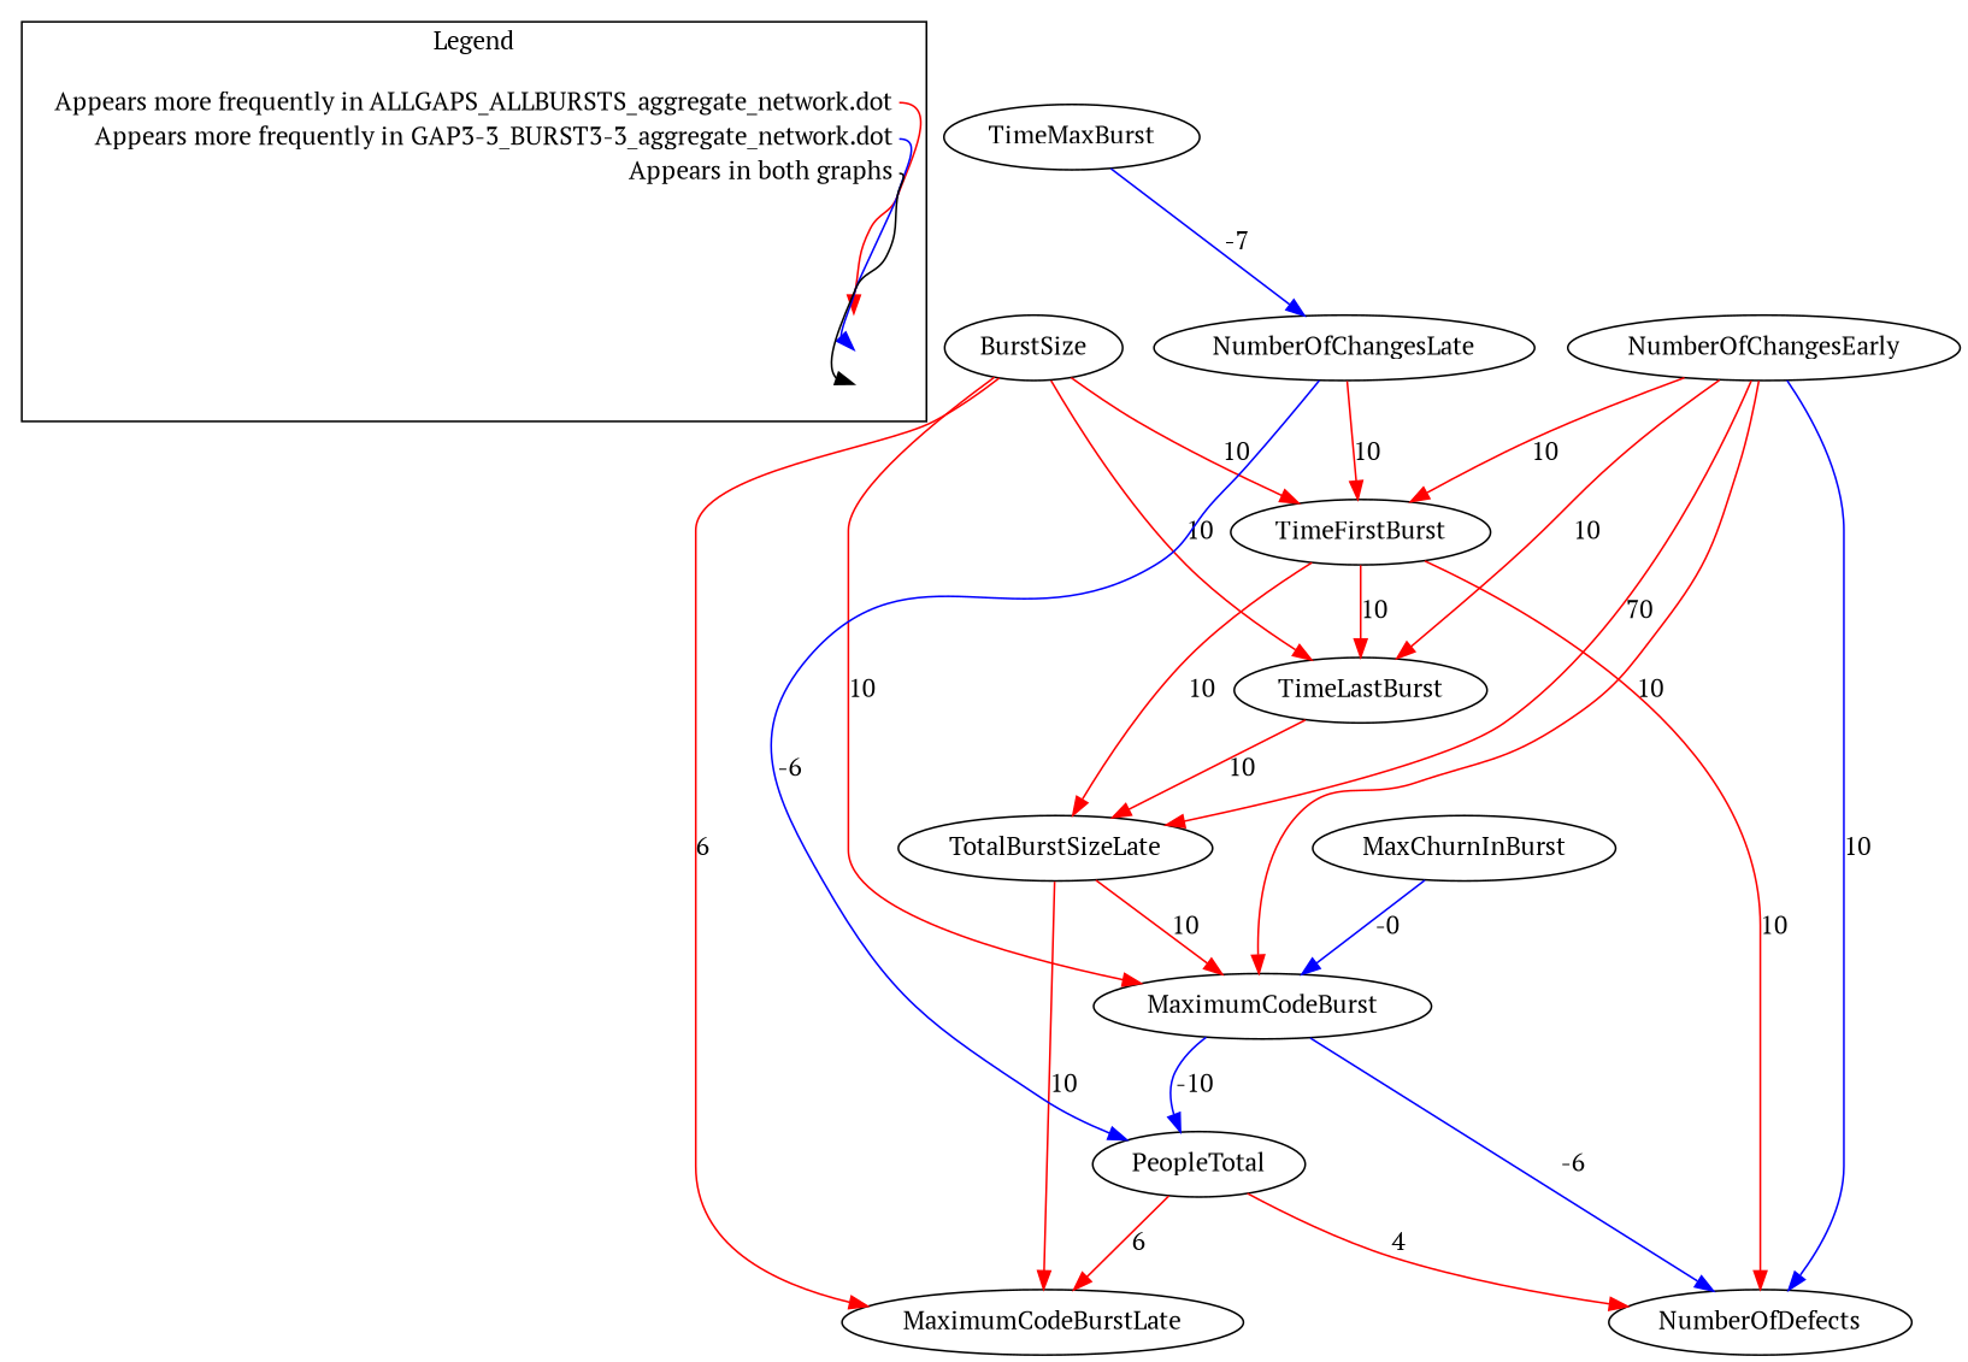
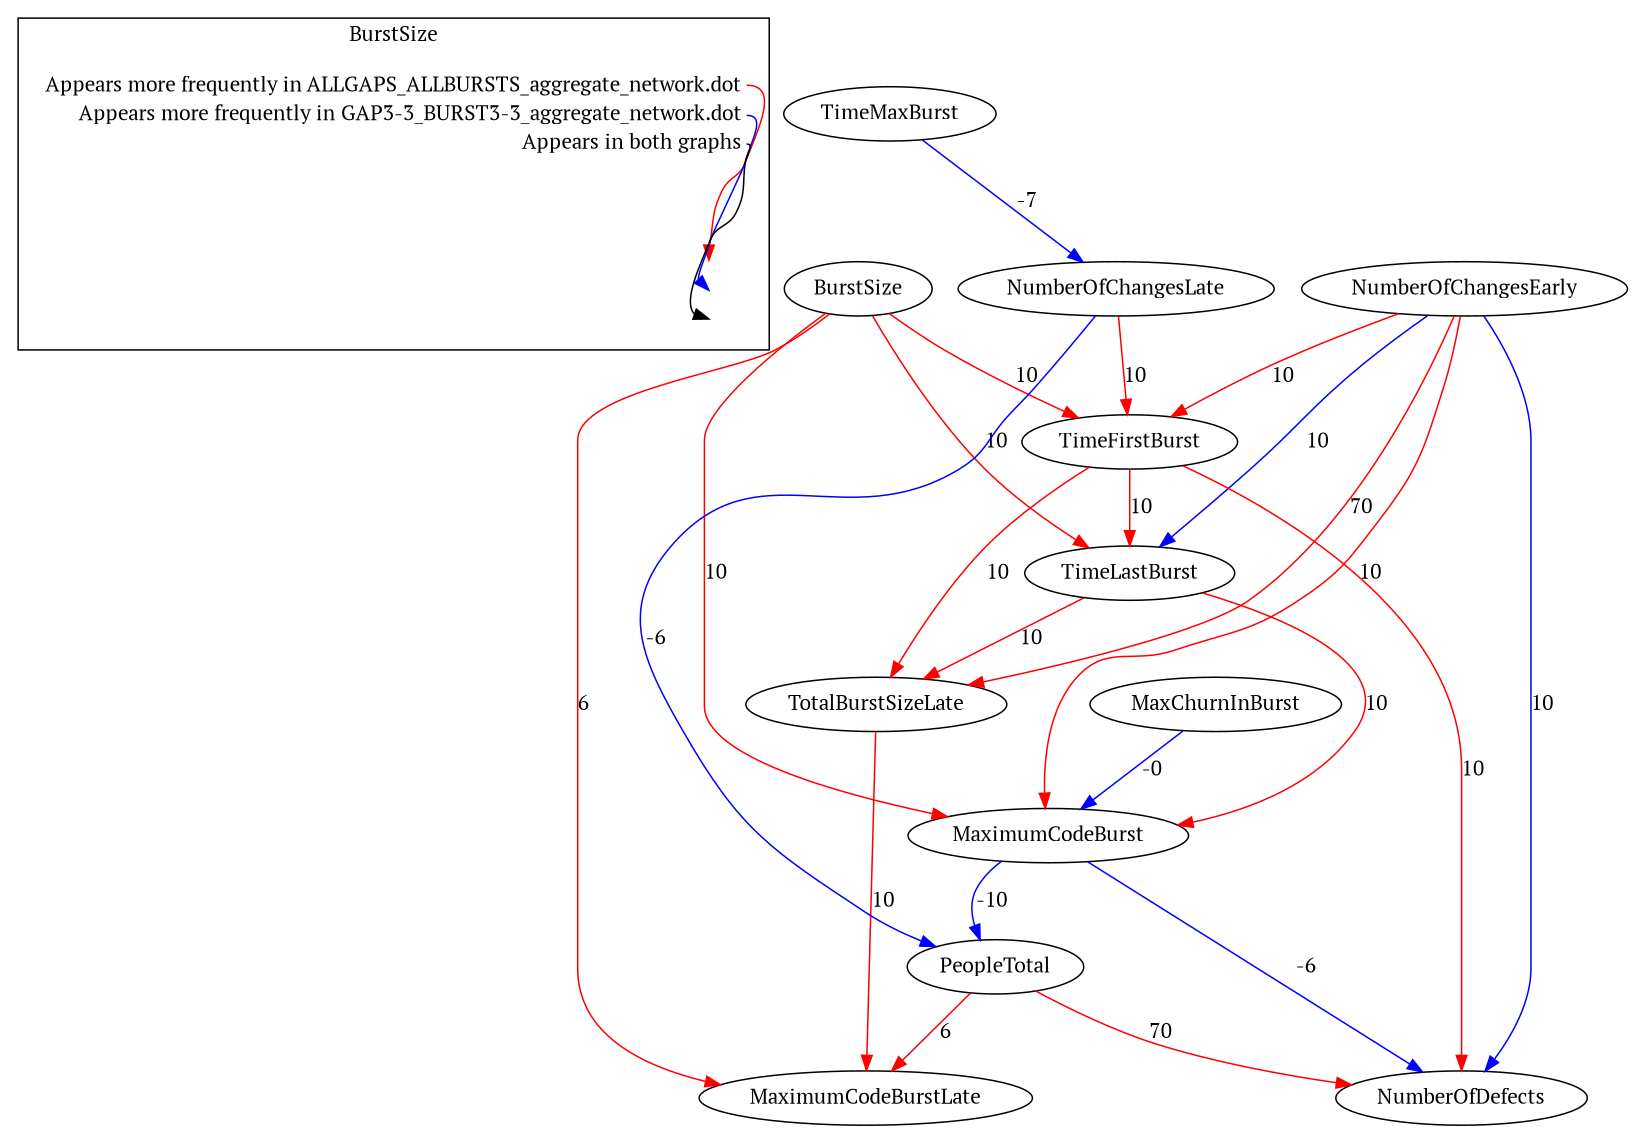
  digraph {
    fontname="PT Serif"
    rankdir=TB
    node [fontname="PT Serif"]
    edge [color=red fontname="PT Serif" weight=10]
    n1 [label=<<table border="0" cellpadding="2" cellspacing="0" cellborder="0">       <tr><td align="right" port="i1">Appears more frequently in ALLGAPS_ALLBURSTS_aggregate_network.dot</td></tr>       <tr><td align="right" port="i2">Appears more frequently in GAP3-3_BURST3-3_aggregate_network.dot</td></tr>       <tr><td align="right" port="i3">Appears in both graphs</td></tr>       </table>> shape=plaintext]
    n2 [label=<<table border="0" cellpadding="2" cellspacing="0" cellborder="0">       <tr><td port="i1">&nbsp;</td></tr>       <tr><td port="i2">&nbsp;</td></tr>       <tr><td port="i3">&nbsp;</td></tr>       </table>> shape=plaintext]
    NumberOfChangesEarly
    MaximumCodeBurst
    NumberOfDefects
    TotalBurstSizeLate
    TimeLastBurst
    TimeFirstBurst
    PeopleTotal
    MaximumCodeBurstLate
    BurstSize
    NumberOfChangesLate
    TimeMaxBurst
    MaxChurnInBurst
    subgraph cluster_1 {
-     label=Legend
+     label=BurstSize
      n1
      n2
    }
    n1 -> n2 [headport="i1:w" tailport="i1:e" weight=""]
    n1 -> n2 [color=blue headport="i2:w" tailport="i2:e" weight=""]
    n1 -> n2 [color=black headport="i3:w" tailport="i3:e" weight=""]
    NumberOfChangesEarly -> MaximumCodeBurst [label=10]
    NumberOfChangesEarly -> NumberOfDefects [color=blue label=10]
    NumberOfChangesEarly -> TotalBurstSizeLate [label=70]
-   NumberOfChangesEarly -> TimeLastBurst [label=10]
+   NumberOfChangesEarly -> TimeLastBurst [color=blue label=10]
    NumberOfChangesEarly -> TimeFirstBurst [label=10]
    MaximumCodeBurst -> NumberOfDefects [color=blue label=-6 weight=-6]
    MaximumCodeBurst -> PeopleTotal [color=blue label=-10 weight=-10]
    TotalBurstSizeLate -> MaximumCodeBurstLate [label=10]
-   TotalBurstSizeLate -> MaximumCodeBurst [label=10]
+   TimeLastBurst -> MaximumCodeBurst [label=10]
    TimeLastBurst -> TotalBurstSizeLate [label=10]
    TimeFirstBurst -> NumberOfDefects [label=10]
    TimeFirstBurst -> TotalBurstSizeLate [label=10]
    TimeFirstBurst -> TimeLastBurst [label=10]
-   PeopleTotal -> NumberOfDefects [label=4 weight=4]
+   PeopleTotal -> NumberOfDefects [label=70 weight=4]
    PeopleTotal -> MaximumCodeBurstLate [label=6 weight=6]
    BurstSize -> MaximumCodeBurst [label=10]
    BurstSize -> TimeLastBurst [label=10]
    BurstSize -> TimeFirstBurst [label=10]
    BurstSize -> MaximumCodeBurstLate [label=6 weight=6]
    NumberOfChangesLate -> TimeFirstBurst [label=10]
    NumberOfChangesLate -> PeopleTotal [color=blue label=-6 weight=-6]
    TimeMaxBurst -> NumberOfChangesLate [color=blue label=-7 weight=-7]
    MaxChurnInBurst -> MaximumCodeBurst [color=blue label=-0 weight=-8]
  }
